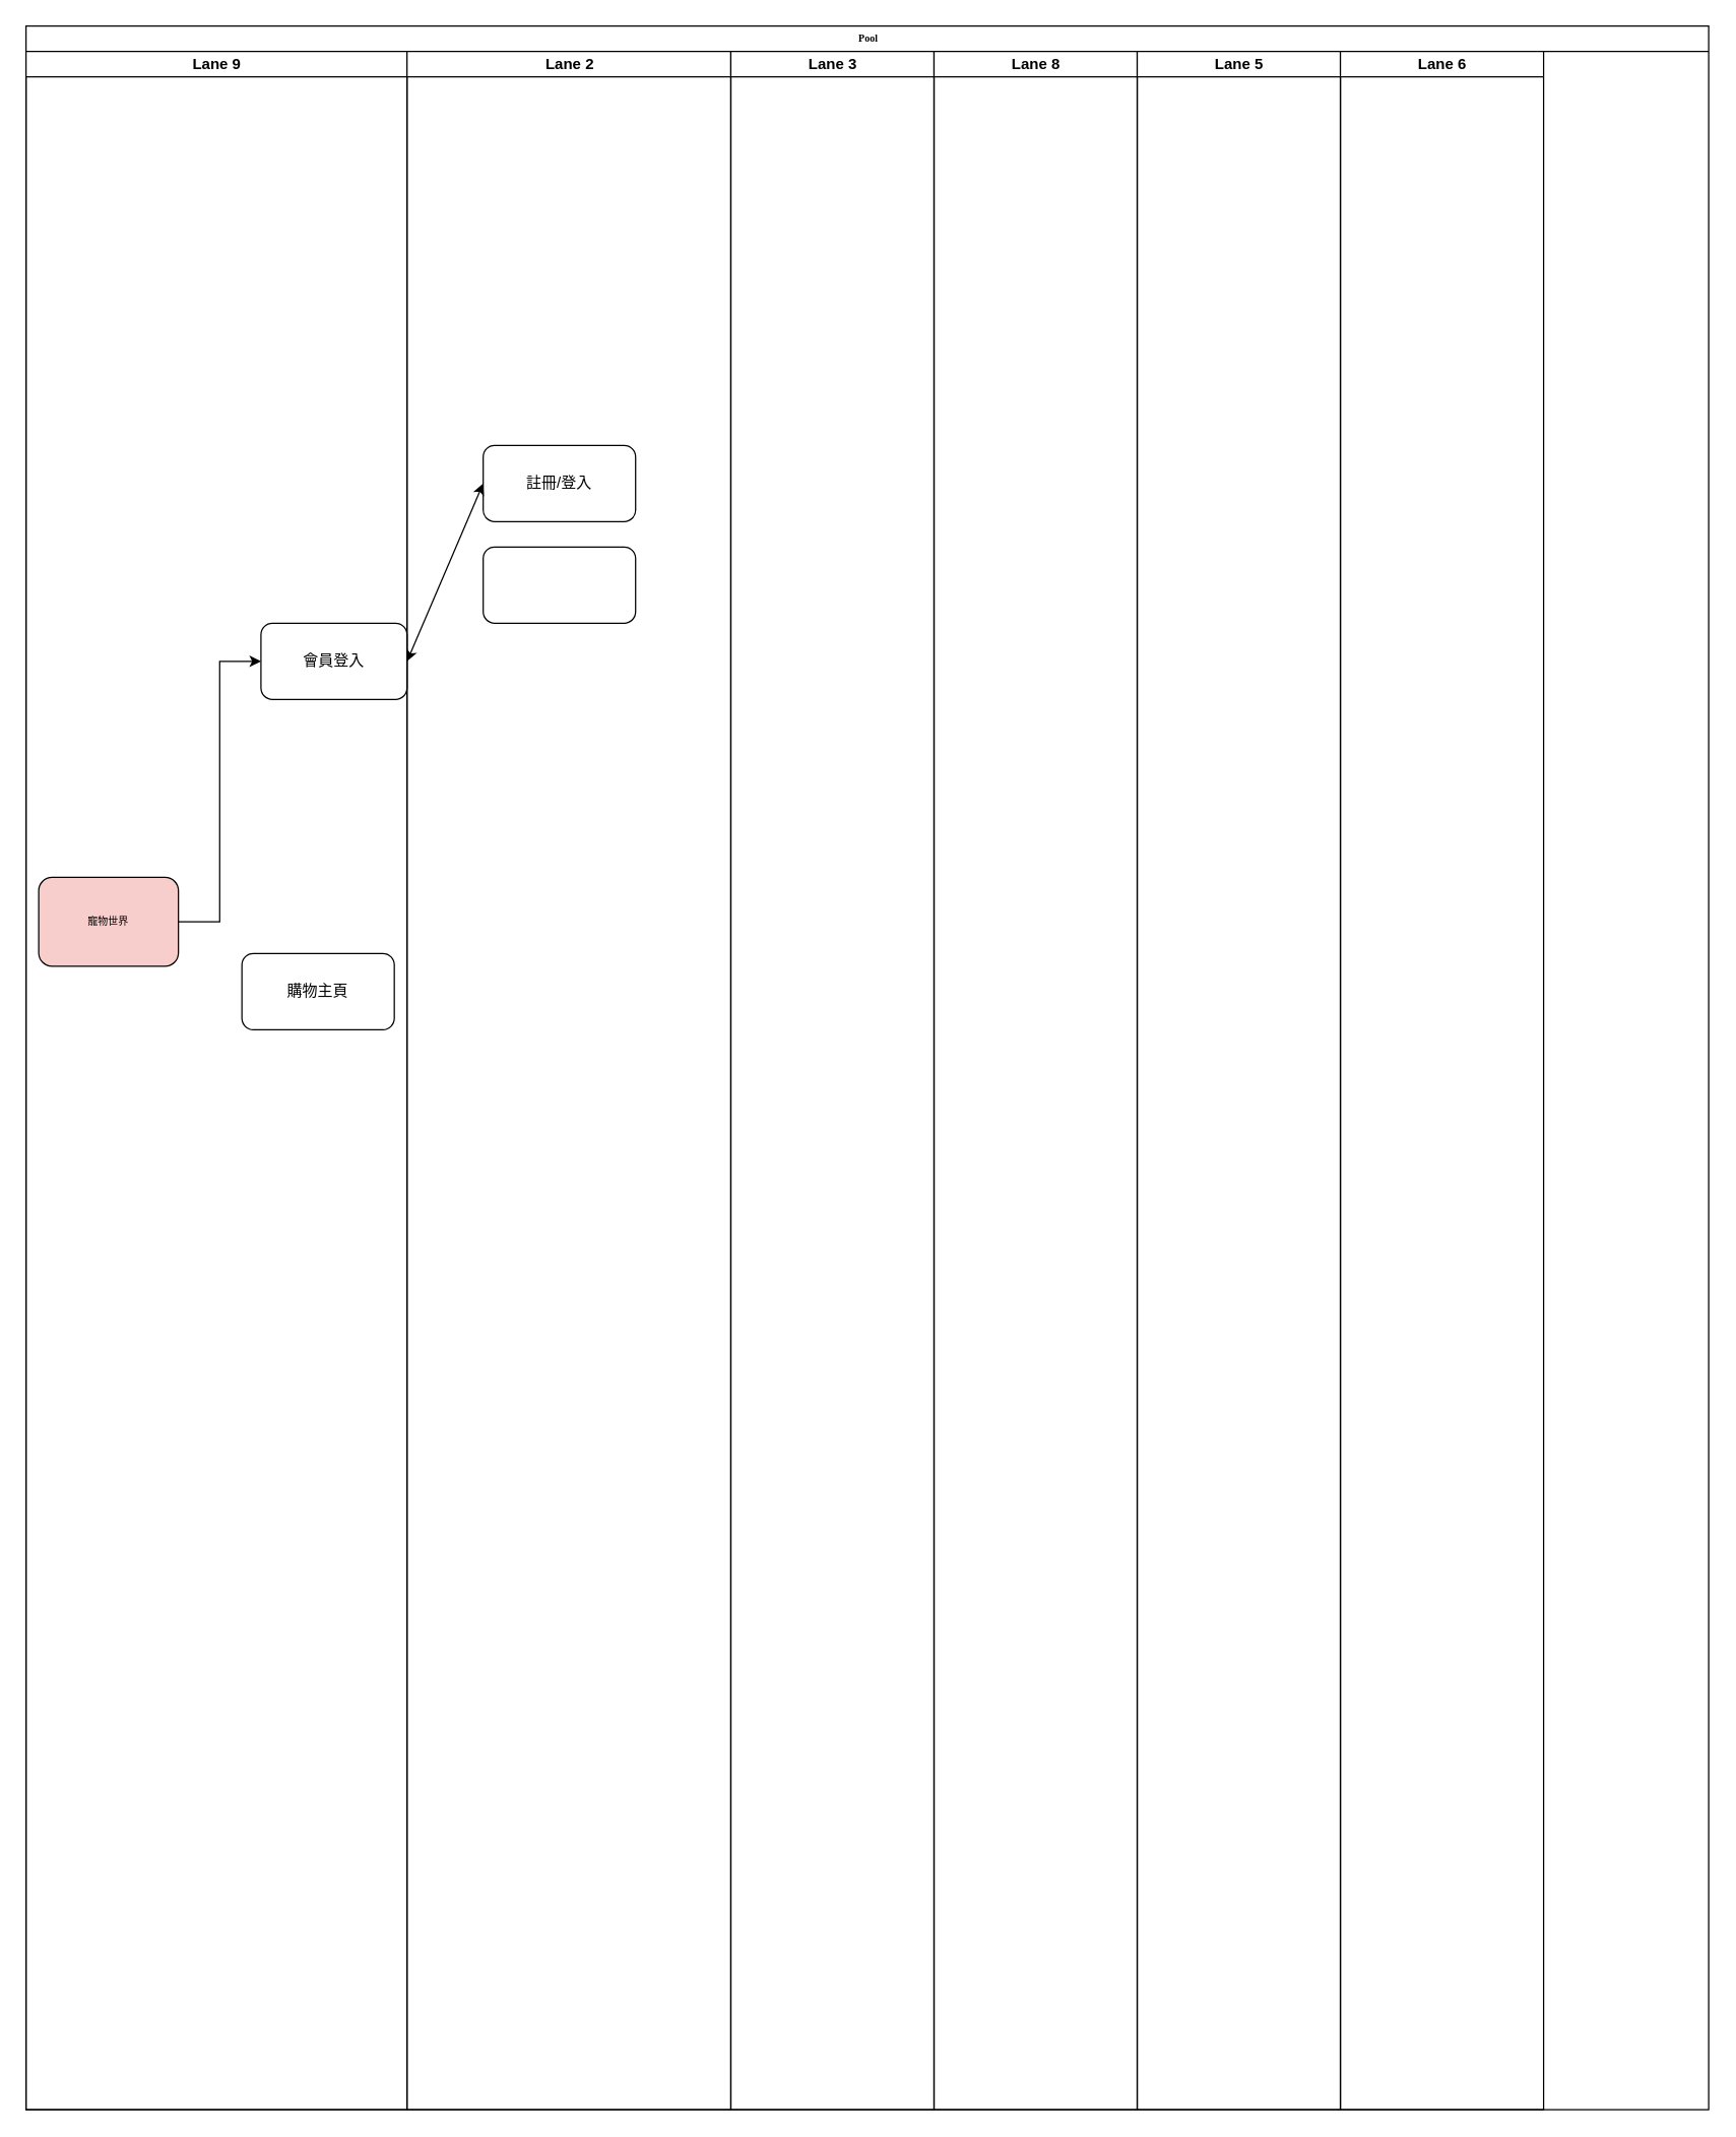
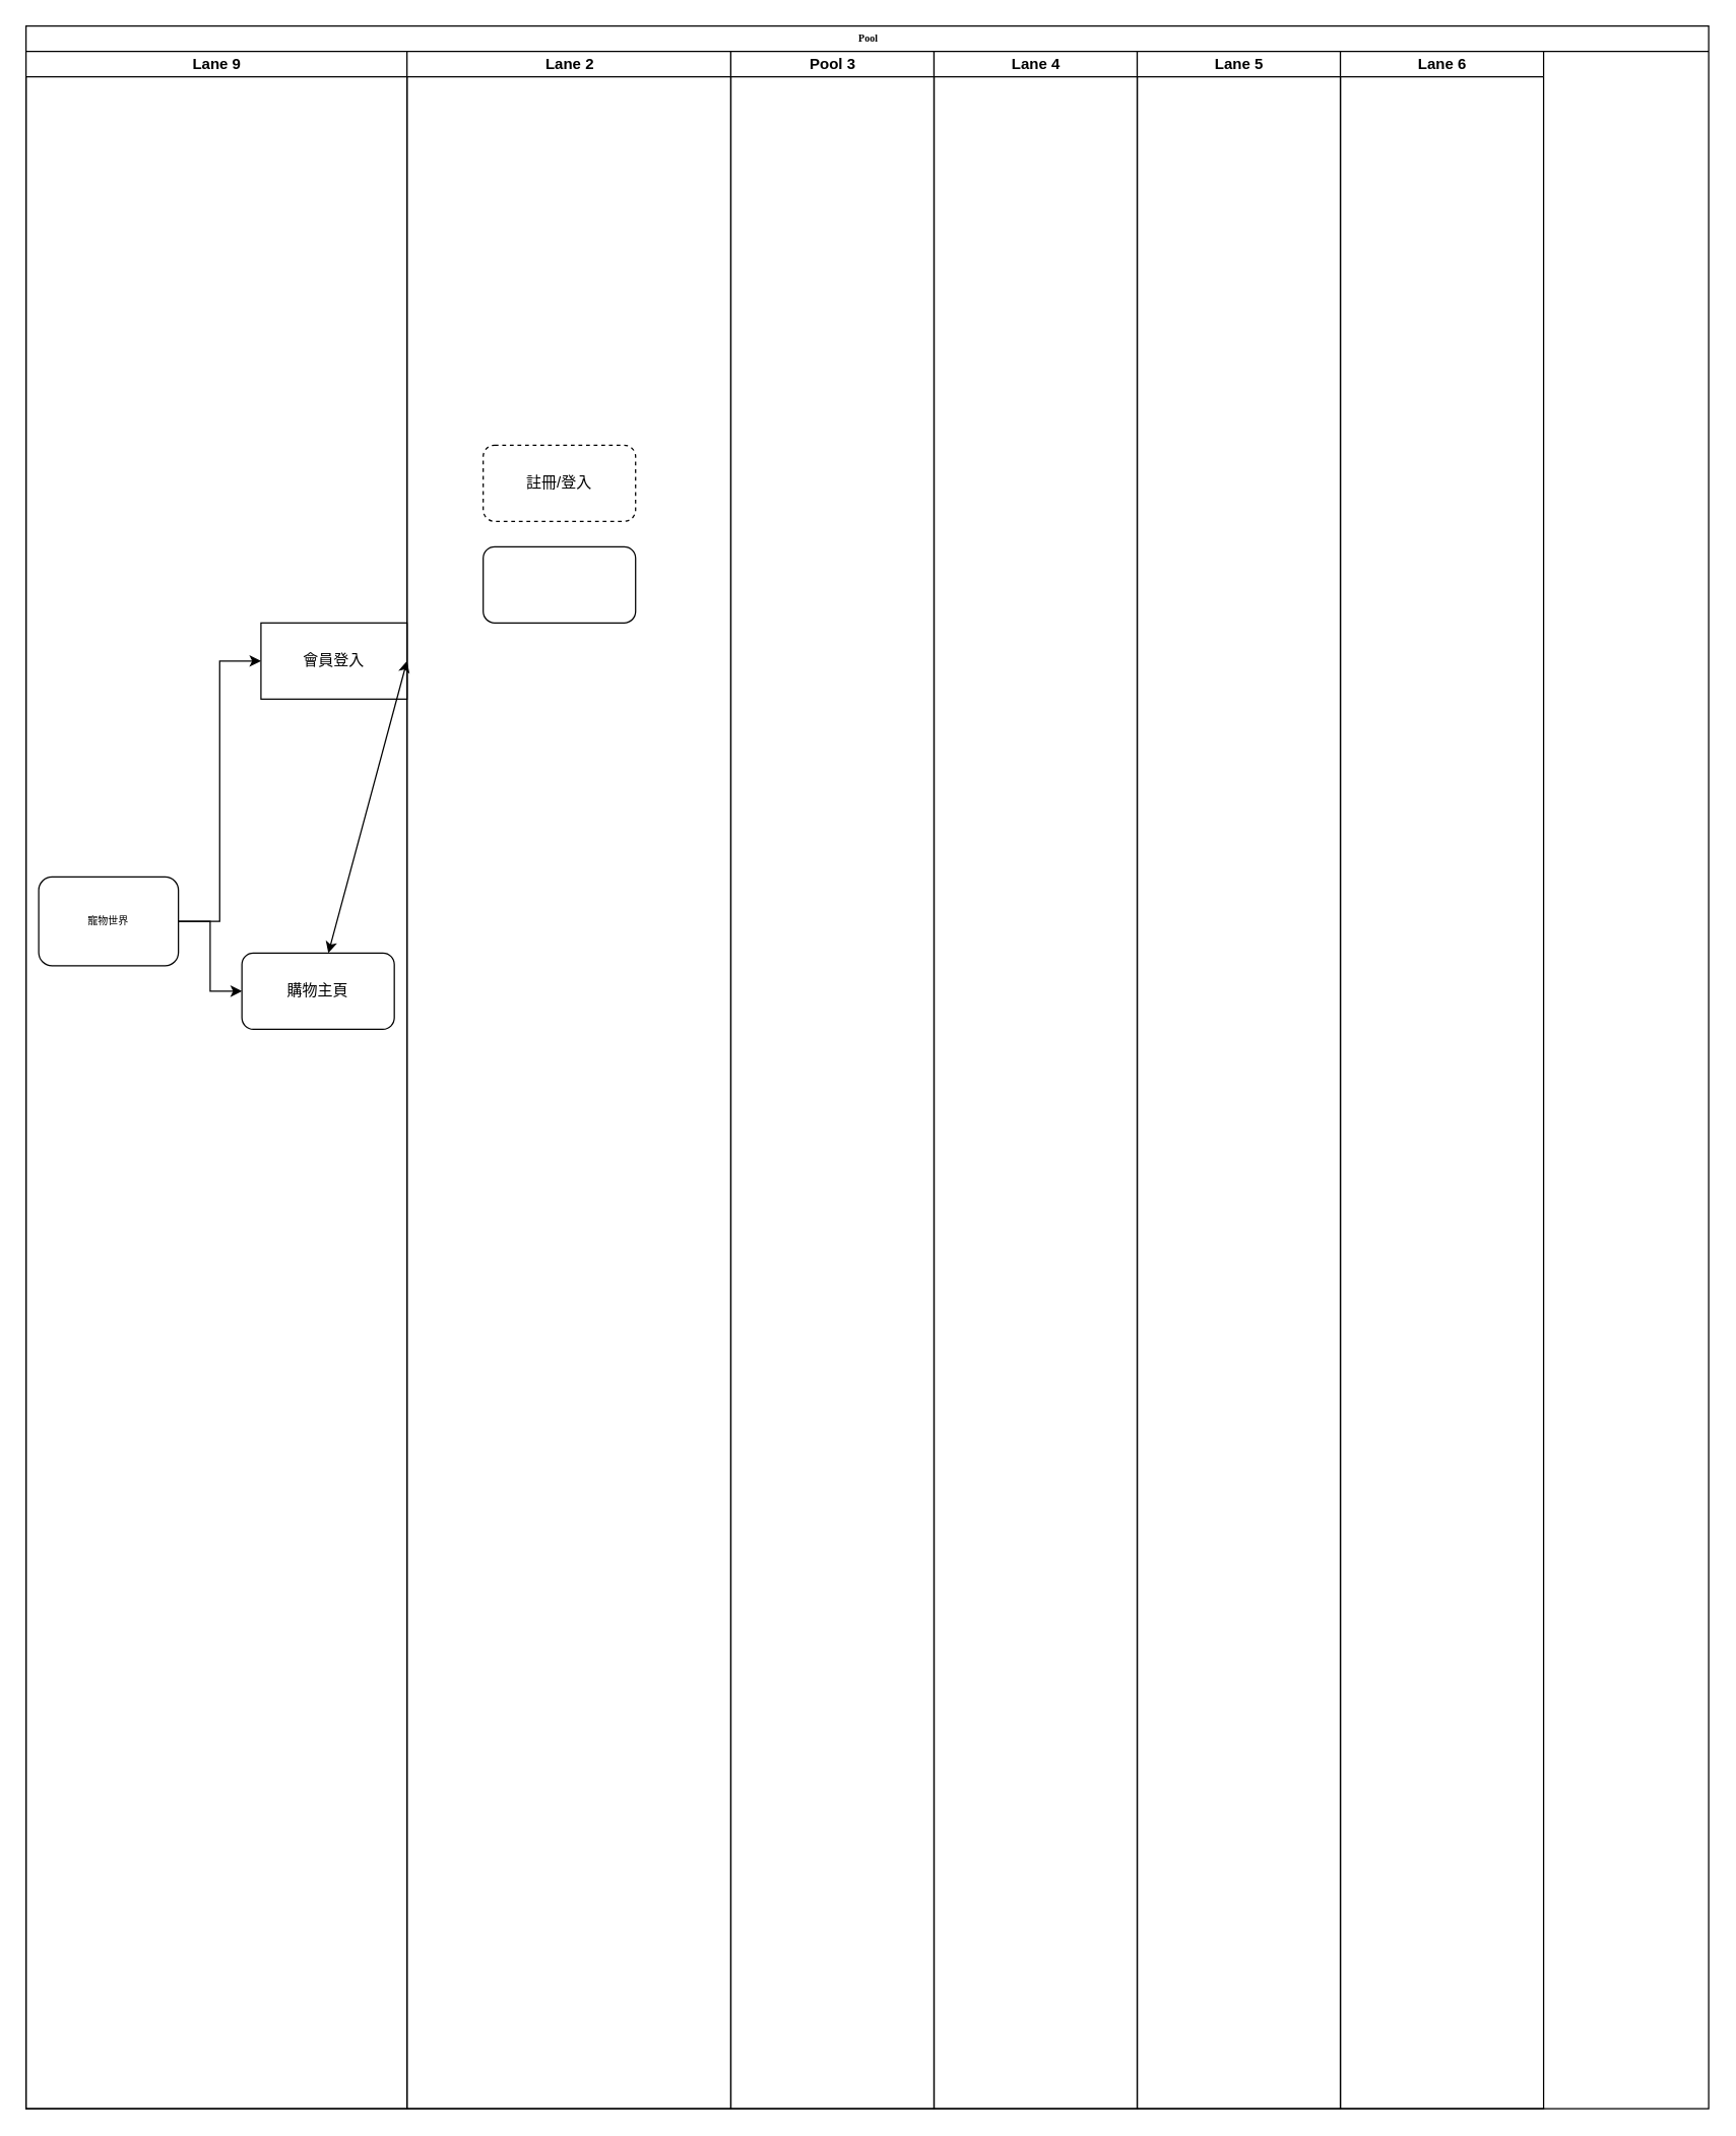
  <mxCell id="0" />
  <mxCell id="1" parent="0" />
  <mxCell id="2" value="Pool" style="swimlane;html=1;childLayout=stackLayout;startSize=20;rounded=0;shadow=0;labelBackgroundColor=none;strokeWidth=1;fontFamily=Verdana;fontSize=8;align=center;" parent="1" vertex="1"><mxGeometry x="20" y="20" width="1325" height="1640" as="geometry" /></mxCell>
  <mxCell id="3" value="Lane 9" style="swimlane;html=1;startSize=20;" parent="2" vertex="1"><mxGeometry y="20" width="300" height="1620" as="geometry" /></mxCell>
- <mxCell id="4" value="會員登入" style="rounded=1;whiteSpace=wrap;html=1;" vertex="1" parent="3"><mxGeometry x="185" y="450" width="115" height="60" as="geometry" /></mxCell>
- <mxCell id="6" value="寵物世界" style="rounded=1;whiteSpace=wrap;html=1;shadow=0;labelBackgroundColor=none;strokeWidth=1;fontFamily=Verdana;fontSize=8;align=center;fillColor=#f8cecc;" parent="3" vertex="1"><mxGeometry x="10" y="650" width="110" height="70" as="geometry" /></mxCell>
+ <mxCell id="4" value="會員登入" style="whiteSpace=wrap;html=1;rounded=0;" vertex="1" parent="3"><mxGeometry x="185" y="450" width="115" height="60" as="geometry" /></mxCell>
+ <mxCell id="5" style="edgeStyle=orthogonalEdgeStyle;rounded=0;orthogonalLoop=1;jettySize=auto;html=1;entryX=0;entryY=0.5;entryDx=0;entryDy=0;" edge="1" parent="3" source="6" target="8"><mxGeometry relative="1" as="geometry" /></mxCell>
+ <mxCell id="6" value="寵物世界" style="rounded=1;whiteSpace=wrap;html=1;shadow=0;labelBackgroundColor=none;strokeWidth=1;fontFamily=Verdana;fontSize=8;align=center;" parent="3" vertex="1"><mxGeometry x="10" y="650" width="110" height="70" as="geometry" /></mxCell>
  <mxCell id="7" style="edgeStyle=orthogonalEdgeStyle;rounded=0;orthogonalLoop=1;jettySize=auto;html=1;exitX=1;exitY=0.5;exitDx=0;exitDy=0;entryX=0;entryY=0.5;entryDx=0;entryDy=0;" edge="1" parent="3" source="6" target="4"><mxGeometry relative="1" as="geometry" /></mxCell>
  <mxCell id="8" value="購物主頁" style="rounded=1;whiteSpace=wrap;html=1;" vertex="1" parent="3"><mxGeometry x="170" y="710" width="120" height="60" as="geometry" /></mxCell>
  <mxCell id="9" value="Lane 2" style="swimlane;html=1;startSize=20;" parent="2" vertex="1"><mxGeometry x="300" y="20" width="255" height="1620" as="geometry" /></mxCell>
- <mxCell id="10" value="註冊/登入" style="rounded=1;whiteSpace=wrap;html=1;" vertex="1" parent="9"><mxGeometry x="60" y="310" width="120" height="60" as="geometry" /></mxCell>
+ <mxCell id="10" value="註冊/登入" style="rounded=1;whiteSpace=wrap;html=1;dashed=1;" vertex="1" parent="9"><mxGeometry x="60" y="310" width="120" height="60" as="geometry" /></mxCell>
  <mxCell id="11" value="" style="rounded=1;whiteSpace=wrap;html=1;" vertex="1" parent="9"><mxGeometry x="60" y="390" width="120" height="60" as="geometry" /></mxCell>
- <mxCell id="12" value="Lane 3" style="swimlane;html=1;startSize=20;" parent="2" vertex="1"><mxGeometry x="555" y="20" width="160" height="1620" as="geometry" /></mxCell>
- <mxCell id="13" value="Lane 8" style="swimlane;html=1;startSize=20;" parent="2" vertex="1"><mxGeometry x="715" y="20" width="160" height="1620" as="geometry" /></mxCell>
+ <mxCell id="12" value="Pool 3" style="swimlane;html=1;startSize=20;" parent="2" vertex="1"><mxGeometry x="555" y="20" width="160" height="1620" as="geometry" /></mxCell>
+ <mxCell id="13" value="Lane 4" style="swimlane;html=1;startSize=20;" parent="2" vertex="1"><mxGeometry x="715" y="20" width="160" height="1620" as="geometry" /></mxCell>
  <mxCell id="14" value="Lane 5" style="swimlane;html=1;startSize=20;" parent="2" vertex="1"><mxGeometry x="875" y="20" width="160" height="1620" as="geometry" /></mxCell>
  <mxCell id="15" value="Lane 6" style="swimlane;html=1;startSize=20;" parent="2" vertex="1"><mxGeometry x="1035" y="20" width="160" height="1620" as="geometry" /></mxCell>
- <mxCell id="16" value="" style="endArrow=classic;startArrow=classic;html=1;rounded=0;entryX=0;entryY=0.5;entryDx=0;entryDy=0;exitX=1;exitY=0.5;exitDx=0;exitDy=0;" edge="1" parent="2" source="4" target="10"><mxGeometry width="50" height="50" relative="1" as="geometry"><mxPoint x="290" y="110" as="sourcePoint" /><mxPoint x="340" y="70" as="targetPoint" /></mxGeometry></mxCell>
+ <mxCell id="16" value="" style="endArrow=classic;startArrow=classic;html=1;rounded=0;exitX=1;exitY=0.5;exitDx=0;exitDy=0;" edge="1" parent="2" source="4" target="8"><mxGeometry width="50" height="50" relative="1" as="geometry"><mxPoint x="290" y="110" as="sourcePoint" /><mxPoint x="340" y="70" as="targetPoint" /></mxGeometry></mxCell>
